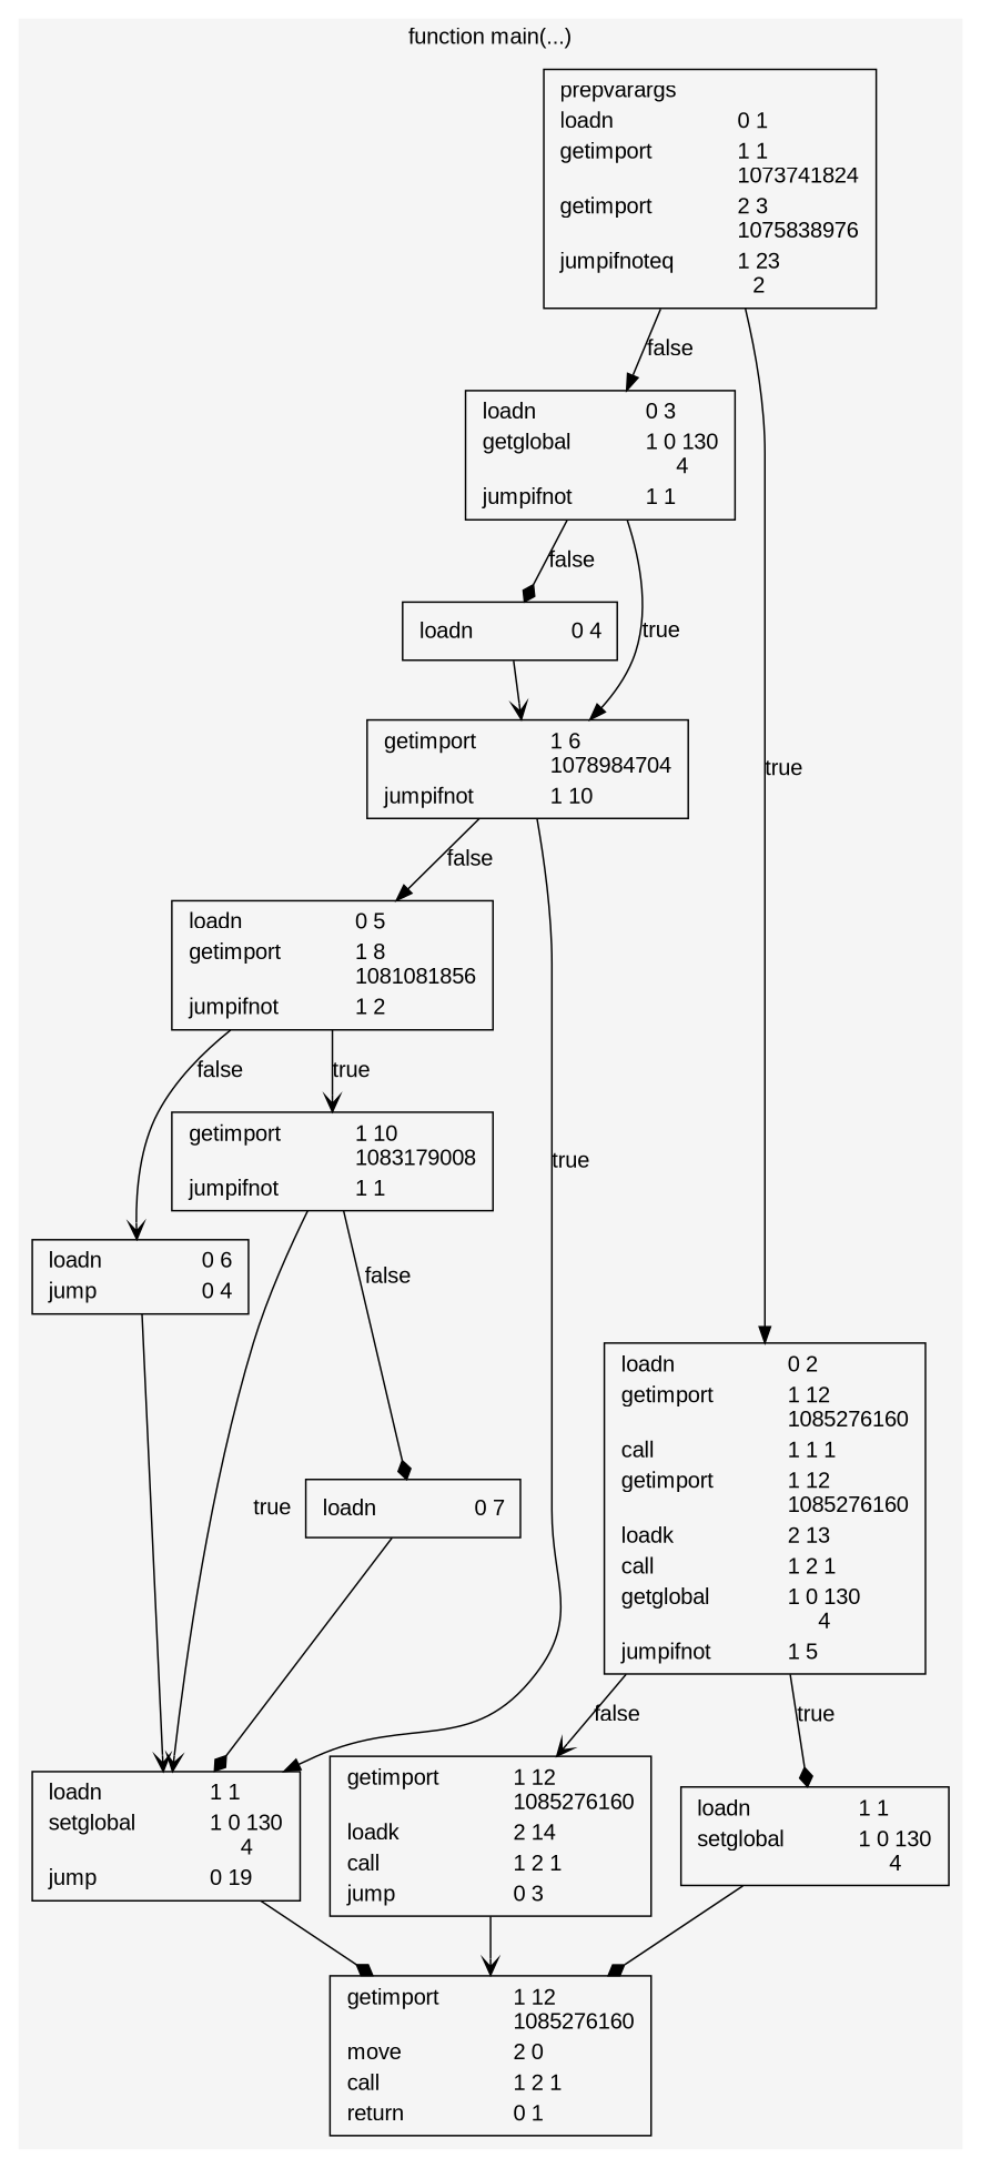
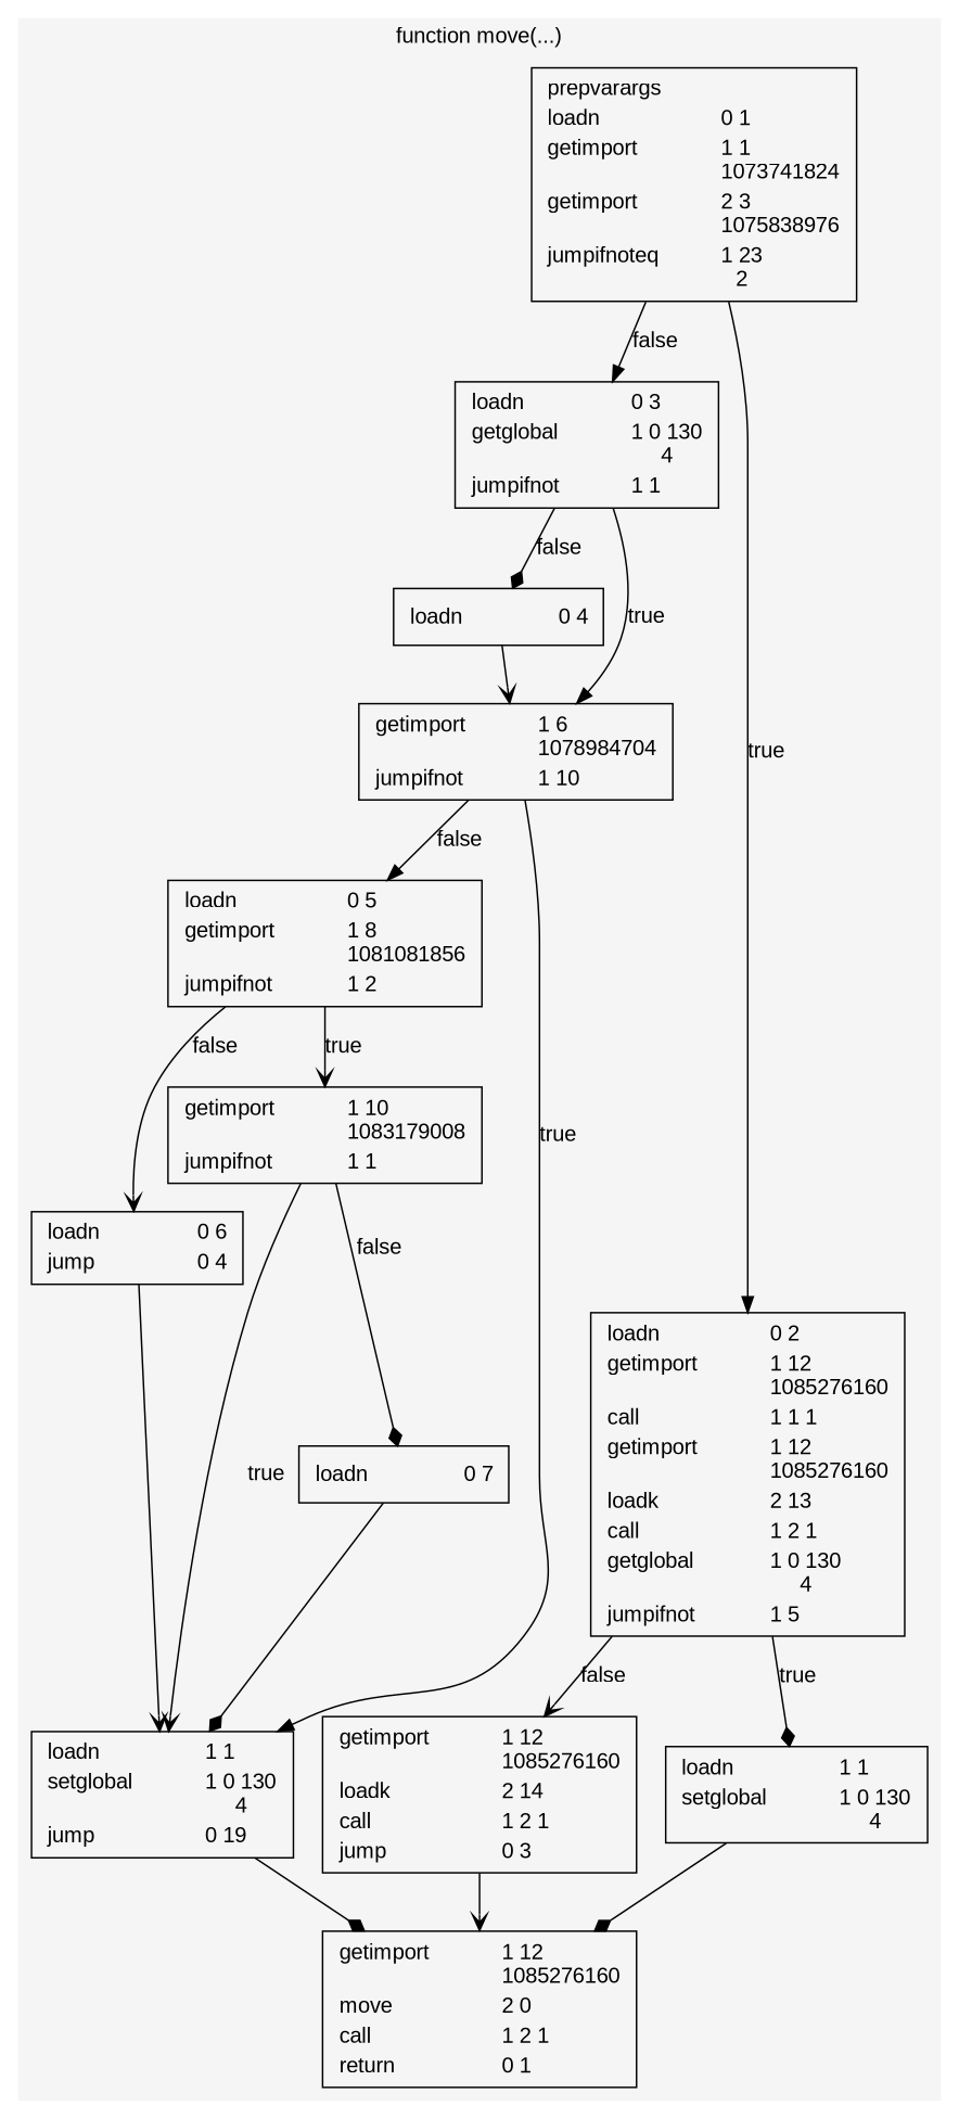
  digraph {
    fontname="Liberation Sans"
    node [fontname="Liberation Sans" shape=box]
    edge [arrowhead=vee arrowtail=none fontname="Liberation Sans"]
    n1 [label=<<TABLE BORDER="0" CELLSPACING="0" ALIGN="LEFT"><TR><TD ALIGN="LEFT" VALIGN="top">prepvarargs         </TD><TD ALIGN="LEFT"></TD></TR><TR><TD ALIGN="LEFT" VALIGN="top">loadn               </TD><TD ALIGN="LEFT">0 1</TD></TR><TR><TD ALIGN="LEFT" VALIGN="top">getimport           </TD><TD ALIGN="LEFT">1 1<BR ALIGN="LEFT"/>1073741824</TD></TR><TR><TD ALIGN="LEFT" VALIGN="top">getimport           </TD><TD ALIGN="LEFT">2 3<BR ALIGN="LEFT"/>1075838976</TD></TR><TR><TD ALIGN="LEFT" VALIGN="top">jumpifnoteq         </TD><TD ALIGN="LEFT">1 23<BR ALIGN="LEFT"/>2</TD></TR></TABLE>>]
    n2 [label=<<TABLE BORDER="0" CELLSPACING="0" ALIGN="LEFT"><TR><TD ALIGN="LEFT" VALIGN="top">loadn               </TD><TD ALIGN="LEFT">0 3</TD></TR><TR><TD ALIGN="LEFT" VALIGN="top">getglobal           </TD><TD ALIGN="LEFT">1 0 130<BR ALIGN="LEFT"/>4</TD></TR><TR><TD ALIGN="LEFT" VALIGN="top">jumpifnot           </TD><TD ALIGN="LEFT">1 1</TD></TR></TABLE>>]
    n3 [label=<<TABLE BORDER="0" CELLSPACING="0" ALIGN="LEFT"><TR><TD ALIGN="LEFT" VALIGN="top">loadn               </TD><TD ALIGN="LEFT">0 2</TD></TR><TR><TD ALIGN="LEFT" VALIGN="top">getimport           </TD><TD ALIGN="LEFT">1 12<BR ALIGN="LEFT"/>1085276160</TD></TR><TR><TD ALIGN="LEFT" VALIGN="top">call                </TD><TD ALIGN="LEFT">1 1 1</TD></TR><TR><TD ALIGN="LEFT" VALIGN="top">getimport           </TD><TD ALIGN="LEFT">1 12<BR ALIGN="LEFT"/>1085276160</TD></TR><TR><TD ALIGN="LEFT" VALIGN="top">loadk               </TD><TD ALIGN="LEFT">2 13</TD></TR><TR><TD ALIGN="LEFT" VALIGN="top">call                </TD><TD ALIGN="LEFT">1 2 1</TD></TR><TR><TD ALIGN="LEFT" VALIGN="top">getglobal           </TD><TD ALIGN="LEFT">1 0 130<BR ALIGN="LEFT"/>4</TD></TR><TR><TD ALIGN="LEFT" VALIGN="top">jumpifnot           </TD><TD ALIGN="LEFT">1 5</TD></TR></TABLE>>]
    n4 [label=<<TABLE BORDER="0" CELLSPACING="0" ALIGN="LEFT"><TR><TD ALIGN="LEFT" VALIGN="top">loadn               </TD><TD ALIGN="LEFT">0 4</TD></TR></TABLE>>]
    n5 [label=<<TABLE BORDER="0" CELLSPACING="0" ALIGN="LEFT"><TR><TD ALIGN="LEFT" VALIGN="top">getimport           </TD><TD ALIGN="LEFT">1 6<BR ALIGN="LEFT"/>1078984704</TD></TR><TR><TD ALIGN="LEFT" VALIGN="top">jumpifnot           </TD><TD ALIGN="LEFT">1 10</TD></TR></TABLE>>]
    n6 [label=<<TABLE BORDER="0" CELLSPACING="0" ALIGN="LEFT"><TR><TD ALIGN="LEFT" VALIGN="top">getimport           </TD><TD ALIGN="LEFT">1 12<BR ALIGN="LEFT"/>1085276160</TD></TR><TR><TD ALIGN="LEFT" VALIGN="top">loadk               </TD><TD ALIGN="LEFT">2 14</TD></TR><TR><TD ALIGN="LEFT" VALIGN="top">call                </TD><TD ALIGN="LEFT">1 2 1</TD></TR><TR><TD ALIGN="LEFT" VALIGN="top">jump                </TD><TD ALIGN="LEFT">0 3</TD></TR></TABLE>>]
    n7 [label=<<TABLE BORDER="0" CELLSPACING="0" ALIGN="LEFT"><TR><TD ALIGN="LEFT" VALIGN="top">loadn               </TD><TD ALIGN="LEFT">1 1</TD></TR><TR><TD ALIGN="LEFT" VALIGN="top">setglobal           </TD><TD ALIGN="LEFT">1 0 130<BR ALIGN="LEFT"/>4</TD></TR></TABLE>>]
    n8 [label=<<TABLE BORDER="0" CELLSPACING="0" ALIGN="LEFT"><TR><TD ALIGN="LEFT" VALIGN="top">loadn               </TD><TD ALIGN="LEFT">0 5</TD></TR><TR><TD ALIGN="LEFT" VALIGN="top">getimport           </TD><TD ALIGN="LEFT">1 8<BR ALIGN="LEFT"/>1081081856</TD></TR><TR><TD ALIGN="LEFT" VALIGN="top">jumpifnot           </TD><TD ALIGN="LEFT">1 2</TD></TR></TABLE>>]
    n9 [label=<<TABLE BORDER="0" CELLSPACING="0" ALIGN="LEFT"><TR><TD ALIGN="LEFT" VALIGN="top">loadn               </TD><TD ALIGN="LEFT">1 1</TD></TR><TR><TD ALIGN="LEFT" VALIGN="top">setglobal           </TD><TD ALIGN="LEFT">1 0 130<BR ALIGN="LEFT"/>4</TD></TR><TR><TD ALIGN="LEFT" VALIGN="top">jump                </TD><TD ALIGN="LEFT">0 19</TD></TR></TABLE>>]
    n10 [label=<<TABLE BORDER="0" CELLSPACING="0" ALIGN="LEFT"><TR><TD ALIGN="LEFT" VALIGN="top">loadn               </TD><TD ALIGN="LEFT">0 6</TD></TR><TR><TD ALIGN="LEFT" VALIGN="top">jump                </TD><TD ALIGN="LEFT">0 4</TD></TR></TABLE>>]
    n11 [label=<<TABLE BORDER="0" CELLSPACING="0" ALIGN="LEFT"><TR><TD ALIGN="LEFT" VALIGN="top">getimport           </TD><TD ALIGN="LEFT">1 10<BR ALIGN="LEFT"/>1083179008</TD></TR><TR><TD ALIGN="LEFT" VALIGN="top">jumpifnot           </TD><TD ALIGN="LEFT">1 1</TD></TR></TABLE>>]
    n12 [label=<<TABLE BORDER="0" CELLSPACING="0" ALIGN="LEFT"><TR><TD ALIGN="LEFT" VALIGN="top">getimport           </TD><TD ALIGN="LEFT">1 12<BR ALIGN="LEFT"/>1085276160</TD></TR><TR><TD ALIGN="LEFT" VALIGN="top">move                </TD><TD ALIGN="LEFT">2 0</TD></TR><TR><TD ALIGN="LEFT" VALIGN="top">call                </TD><TD ALIGN="LEFT">1 2 1</TD></TR><TR><TD ALIGN="LEFT" VALIGN="top">return              </TD><TD ALIGN="LEFT">0 1</TD></TR></TABLE>>]
    n13 [label=<<TABLE BORDER="0" CELLSPACING="0" ALIGN="LEFT"><TR><TD ALIGN="LEFT" VALIGN="top">loadn               </TD><TD ALIGN="LEFT">0 7</TD></TR></TABLE>>]
    subgraph cluster_1 {
      color="#F5F5F5"
-     label="function main(...)"
+     label="function move(...)"
      style=filled
      n1
      n2
      n3
      n4
      n5
      n6
      n7
      n8
      n9
      n10
      n11
      n12
      n13
    }
    n1 -> n2 [arrowhead=normal label=false]
    n1 -> n3 [arrowhead=normal label=true]
    n2 -> n4 [arrowhead=diamond label=false]
    n2 -> n5 [arrowhead=normal label=true]
    n3 -> n6 [label=false]
    n3 -> n7 [arrowhead=diamond label=true]
    n4 -> n5
    n5 -> n8 [arrowhead=normal label=false]
    n5 -> n9 [arrowhead=normal label=true]
    n6 -> n12
    n7 -> n12 [arrowhead=diamond]
    n8 -> n10 [label=false]
    n8 -> n11 [label=true]
    n9 -> n12 [arrowhead=diamond]
    n10 -> n9
    n11 -> n9 [label=true]
    n11 -> n13 [arrowhead=diamond label=false]
    n13 -> n9 [arrowhead=diamond]
  }
